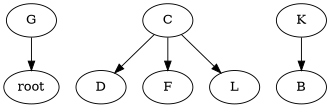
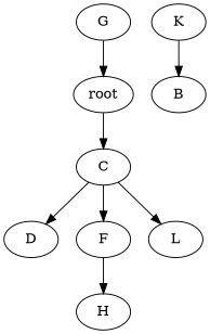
  strict digraph {
    n1 [label=root]
    n2 [label=C]
    n3 [label=D]
    n4 [label=F]
    n5 [label=L]
    n6 [label=G]
+   n7 [label=H]
    n8 [label=B]
    n9 [label=K]
+   n1 -> n2
    n2 -> n3
    n2 -> n4
    n2 -> n5
+   n4 -> n7
    n6 -> n1
    n9 -> n8
  }
